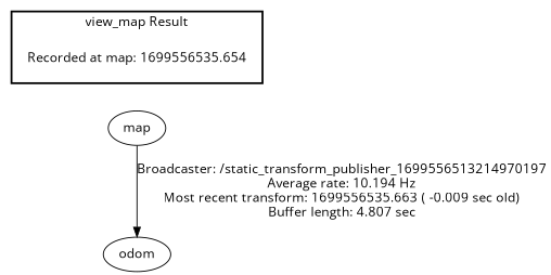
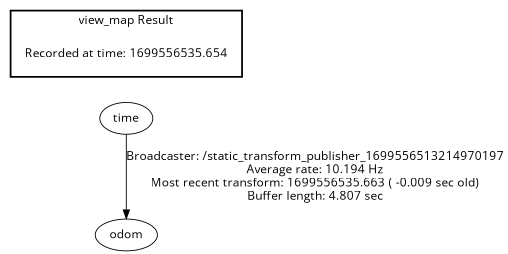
  digraph {
    fontname="Open Sans"
    node [fontname="Open Sans"]
    edge [fontname="Open Sans"]
-   "Recorded at time: 1699556535.654" [shape=plaintext label="Recorded at map: 1699556535.654"]
-   map
+   "Recorded at time: 1699556535.654" [shape=plaintext]
+   map [label=time]
    odom
    subgraph cluster_1 {
      color=black
      label="view_map Result"
      style=bold
      "Recorded at time: 1699556535.654"
    }
    "Recorded at time: 1699556535.654" -> map [style=invis]
    map -> odom [label="Broadcaster: /static_transform_publisher_1699556513214970197\nAverage rate: 10.194 Hz\nMost recent transform: 1699556535.663 ( -0.009 sec old)\nBuffer length: 4.807 sec\n"]
  }
